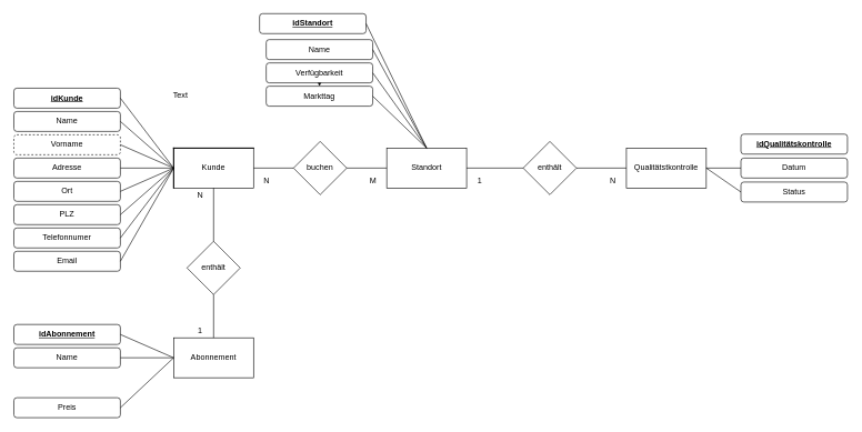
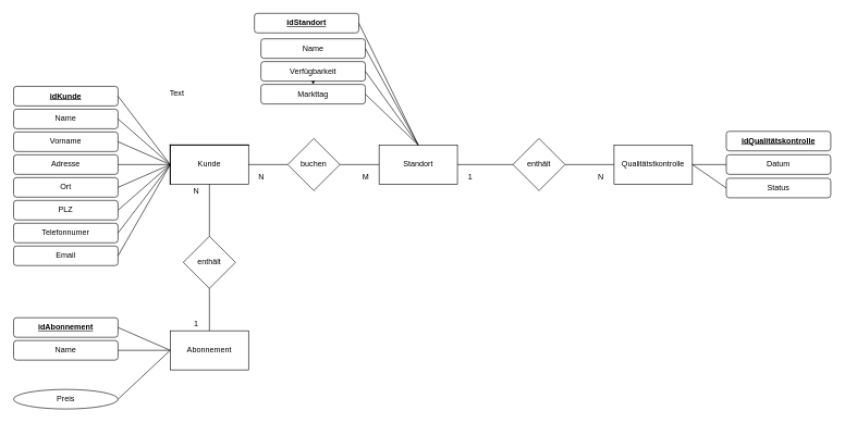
  <mxCell id="0" />
  <mxCell id="1" parent="0" />
  <mxCell id="2" value="Kunde" style="rounded=0;whiteSpace=wrap;html=1;" parent="1" vertex="1"><mxGeometry x="260" y="222" width="120" height="60" as="geometry" /></mxCell>
  <mxCell id="3" value="&lt;b&gt;&lt;u&gt;idKunde&lt;/u&gt;&lt;/b&gt;" style="rounded=1;whiteSpace=wrap;html=1;" parent="1" vertex="1"><mxGeometry x="20" y="132" width="160" height="30" as="geometry" /></mxCell>
  <mxCell id="4" value="Name" style="rounded=1;whiteSpace=wrap;html=1;" parent="1" vertex="1"><mxGeometry x="20" y="167" width="160" height="30" as="geometry" /></mxCell>
- <mxCell id="5" value="Vorname" style="rounded=1;whiteSpace=wrap;html=1;dashed=1;" parent="1" vertex="1"><mxGeometry x="20" y="202" width="160" height="30" as="geometry" /></mxCell>
+ <mxCell id="5" value="Vorname" style="rounded=1;whiteSpace=wrap;html=1;" parent="1" vertex="1"><mxGeometry x="20" y="202" width="160" height="30" as="geometry" /></mxCell>
  <mxCell id="6" value="Adresse" style="rounded=1;whiteSpace=wrap;html=1;" parent="1" vertex="1"><mxGeometry x="20" y="237" width="160" height="30" as="geometry" /></mxCell>
  <mxCell id="7" value="Ort" style="rounded=1;whiteSpace=wrap;html=1;" parent="1" vertex="1"><mxGeometry x="20" y="272" width="160" height="30" as="geometry" /></mxCell>
  <mxCell id="8" value="PLZ" style="rounded=1;whiteSpace=wrap;html=1;" parent="1" vertex="1"><mxGeometry x="20" y="307" width="160" height="30" as="geometry" /></mxCell>
  <mxCell id="9" value="Telefonnumer" style="rounded=1;whiteSpace=wrap;html=1;" parent="1" vertex="1"><mxGeometry x="20" y="342" width="160" height="30" as="geometry" /></mxCell>
  <mxCell id="10" value="Email" style="rounded=1;whiteSpace=wrap;html=1;" parent="1" vertex="1"><mxGeometry x="20" y="377" width="160" height="30" as="geometry" /></mxCell>
  <mxCell id="11" value="" style="endArrow=none;html=1;exitX=1;exitY=0.5;exitDx=0;exitDy=0;entryX=0;entryY=0.5;entryDx=0;entryDy=0;" parent="1" source="3" target="2" edge="1"><mxGeometry width="50" height="50" relative="1" as="geometry"><mxPoint x="300" y="282" as="sourcePoint" /><mxPoint x="350" y="232" as="targetPoint" /><Array as="points" /></mxGeometry></mxCell>
  <mxCell id="12" value="" style="shape=partialRectangle;whiteSpace=wrap;html=1;bottom=0;right=0;fillColor=none;" parent="1" vertex="1"><mxGeometry x="260" y="222" width="120" height="60" as="geometry" /></mxCell>
  <mxCell id="13" value="" style="shape=partialRectangle;whiteSpace=wrap;html=1;bottom=0;right=0;fillColor=none;" parent="1" vertex="1"><mxGeometry x="260" y="222" width="120" height="60" as="geometry" /></mxCell>
  <mxCell id="14" value="" style="endArrow=none;html=1;exitX=0;exitY=0.5;exitDx=0;exitDy=0;entryX=1;entryY=0.5;entryDx=0;entryDy=0;" parent="1" source="13" target="4" edge="1"><mxGeometry width="50" height="50" relative="1" as="geometry"><mxPoint x="300" y="282" as="sourcePoint" /><mxPoint x="350" y="232" as="targetPoint" /></mxGeometry></mxCell>
  <mxCell id="15" value="" style="endArrow=none;html=1;exitX=1;exitY=0.5;exitDx=0;exitDy=0;entryX=0;entryY=0.5;entryDx=0;entryDy=0;" parent="1" source="5" target="13" edge="1"><mxGeometry width="50" height="50" relative="1" as="geometry"><mxPoint x="300" y="282" as="sourcePoint" /><mxPoint x="260" y="262" as="targetPoint" /></mxGeometry></mxCell>
  <mxCell id="16" value="" style="endArrow=none;html=1;exitX=1;exitY=0.5;exitDx=0;exitDy=0;entryX=0;entryY=0.5;entryDx=0;entryDy=0;" parent="1" source="6" target="13" edge="1"><mxGeometry width="50" height="50" relative="1" as="geometry"><mxPoint x="300" y="282" as="sourcePoint" /><mxPoint x="350" y="232" as="targetPoint" /></mxGeometry></mxCell>
  <mxCell id="17" value="" style="endArrow=none;html=1;entryX=0;entryY=0.5;entryDx=0;entryDy=0;exitX=1;exitY=0.5;exitDx=0;exitDy=0;" parent="1" source="7" target="13" edge="1"><mxGeometry width="50" height="50" relative="1" as="geometry"><mxPoint x="300" y="282" as="sourcePoint" /><mxPoint x="350" y="232" as="targetPoint" /></mxGeometry></mxCell>
  <mxCell id="18" value="" style="endArrow=none;html=1;exitX=1;exitY=0.5;exitDx=0;exitDy=0;" parent="1" source="8" edge="1"><mxGeometry width="50" height="50" relative="1" as="geometry"><mxPoint x="300" y="382" as="sourcePoint" /><mxPoint x="260" y="252" as="targetPoint" /></mxGeometry></mxCell>
  <mxCell id="19" value="" style="endArrow=none;html=1;exitX=1;exitY=0.5;exitDx=0;exitDy=0;entryX=0;entryY=0.5;entryDx=0;entryDy=0;" parent="1" source="9" target="13" edge="1"><mxGeometry width="50" height="50" relative="1" as="geometry"><mxPoint x="300" y="382" as="sourcePoint" /><mxPoint x="350" y="332" as="targetPoint" /></mxGeometry></mxCell>
  <mxCell id="20" value="" style="endArrow=none;html=1;entryX=0;entryY=0.5;entryDx=0;entryDy=0;exitX=1;exitY=0.5;exitDx=0;exitDy=0;" parent="1" source="10" target="13" edge="1"><mxGeometry width="50" height="50" relative="1" as="geometry"><mxPoint x="300" y="382" as="sourcePoint" /><mxPoint x="350" y="332" as="targetPoint" /></mxGeometry></mxCell>
  <mxCell id="21" value="buchen" style="rhombus;whiteSpace=wrap;html=1;" parent="1" vertex="1"><mxGeometry x="440" y="212" width="80" height="80" as="geometry" /></mxCell>
  <mxCell id="22" value="" style="endArrow=none;html=1;exitX=1;exitY=0.5;exitDx=0;exitDy=0;entryX=0;entryY=0.5;entryDx=0;entryDy=0;" parent="1" source="13" target="21" edge="1"><mxGeometry width="50" height="50" relative="1" as="geometry"><mxPoint x="690" y="382" as="sourcePoint" /><mxPoint x="740" y="332" as="targetPoint" /></mxGeometry></mxCell>
  <mxCell id="23" value="Standort" style="rounded=0;whiteSpace=wrap;html=1;" parent="1" vertex="1"><mxGeometry x="580" y="222" width="120" height="60" as="geometry" /></mxCell>
  <mxCell id="24" value="" style="endArrow=none;html=1;exitX=1;exitY=0.5;exitDx=0;exitDy=0;entryX=0;entryY=0.5;entryDx=0;entryDy=0;" parent="1" source="21" target="23" edge="1"><mxGeometry width="50" height="50" relative="1" as="geometry"><mxPoint x="690" y="382" as="sourcePoint" /><mxPoint x="740" y="332" as="targetPoint" /></mxGeometry></mxCell>
  <mxCell id="25" value="enthält" style="rhombus;whiteSpace=wrap;html=1;" parent="1" vertex="1"><mxGeometry x="280" y="362" width="80" height="80" as="geometry" /></mxCell>
  <mxCell id="26" value="" style="endArrow=none;html=1;exitX=0.5;exitY=0;exitDx=0;exitDy=0;entryX=0.5;entryY=1;entryDx=0;entryDy=0;" parent="1" source="25" target="13" edge="1"><mxGeometry width="50" height="50" relative="1" as="geometry"><mxPoint x="690" y="382" as="sourcePoint" /><mxPoint x="740" y="332" as="targetPoint" /></mxGeometry></mxCell>
  <mxCell id="27" value="Abonnement" style="rounded=0;whiteSpace=wrap;html=1;" parent="1" vertex="1"><mxGeometry x="260" y="507" width="120" height="60" as="geometry" /></mxCell>
  <mxCell id="28" value="" style="endArrow=none;html=1;exitX=0.5;exitY=1;exitDx=0;exitDy=0;entryX=0.5;entryY=0;entryDx=0;entryDy=0;" parent="1" source="25" target="27" edge="1"><mxGeometry width="50" height="50" relative="1" as="geometry"><mxPoint x="310" y="312" as="sourcePoint" /><mxPoint x="360" y="262" as="targetPoint" /></mxGeometry></mxCell>
  <mxCell id="29" value="Name" style="rounded=1;whiteSpace=wrap;html=1;" parent="1" vertex="1"><mxGeometry x="20" y="522" width="160" height="30" as="geometry" /></mxCell>
  <mxCell id="30" value="&lt;b&gt;&lt;u&gt;idAbonnement&lt;/u&gt;&lt;/b&gt;" style="rounded=1;whiteSpace=wrap;html=1;" parent="1" vertex="1"><mxGeometry x="20" y="487" width="160" height="30" as="geometry" /></mxCell>
  <mxCell id="31" value="" style="endArrow=none;html=1;entryX=0;entryY=0.5;entryDx=0;entryDy=0;" parent="1" target="27" edge="1"><mxGeometry width="50" height="50" relative="1" as="geometry"><mxPoint x="180" y="502" as="sourcePoint" /><mxPoint x="320" y="462" as="targetPoint" /></mxGeometry></mxCell>
  <mxCell id="32" value="" style="endArrow=none;html=1;exitX=1;exitY=0.5;exitDx=0;exitDy=0;entryX=0;entryY=0.5;entryDx=0;entryDy=0;" parent="1" source="29" edge="1" target="27"><mxGeometry width="50" height="50" relative="1" as="geometry"><mxPoint x="270" y="512" as="sourcePoint" /><mxPoint x="260" y="462" as="targetPoint" /></mxGeometry></mxCell>
  <mxCell id="33" value="enthält" style="rhombus;whiteSpace=wrap;html=1;" parent="1" vertex="1"><mxGeometry x="785" y="212" width="80" height="80" as="geometry" /></mxCell>
  <mxCell id="34" value="" style="endArrow=none;html=1;exitX=1;exitY=0.5;exitDx=0;exitDy=0;entryX=0;entryY=0.5;entryDx=0;entryDy=0;" parent="1" source="23" target="33" edge="1"><mxGeometry width="50" height="50" relative="1" as="geometry"><mxPoint x="870" y="382" as="sourcePoint" /><mxPoint x="920" y="332" as="targetPoint" /></mxGeometry></mxCell>
  <mxCell id="35" value="Qualitätstkontrolle" style="rounded=0;whiteSpace=wrap;html=1;" parent="1" vertex="1"><mxGeometry x="940" y="222" width="120" height="60" as="geometry" /></mxCell>
  <mxCell id="36" value="" style="endArrow=none;html=1;exitX=1;exitY=0.5;exitDx=0;exitDy=0;entryX=0;entryY=0.5;entryDx=0;entryDy=0;" parent="1" source="33" target="35" edge="1"><mxGeometry width="50" height="50" relative="1" as="geometry"><mxPoint x="870" y="282" as="sourcePoint" /><mxPoint x="920" y="232" as="targetPoint" /></mxGeometry></mxCell>
  <mxCell id="37" value="&lt;b&gt;&lt;u&gt;idQualitätskontrolle&lt;/u&gt;&lt;/b&gt;" style="rounded=1;whiteSpace=wrap;html=1;" parent="1" vertex="1"><mxGeometry x="1112" y="201" width="160" height="30" as="geometry" /></mxCell>
  <mxCell id="38" value="Datum" style="rounded=1;whiteSpace=wrap;html=1;" parent="1" vertex="1"><mxGeometry x="1112" y="237" width="160" height="30" as="geometry" /></mxCell>
  <mxCell id="39" value="" style="endArrow=none;html=1;entryX=0;entryY=0.5;entryDx=0;entryDy=0;exitX=1;exitY=0.5;exitDx=0;exitDy=0;" parent="1" source="35" target="38" edge="1"><mxGeometry width="50" height="50" relative="1" as="geometry"><mxPoint x="1060" y="332" as="sourcePoint" /><mxPoint x="1110" y="282" as="targetPoint" /></mxGeometry></mxCell>
  <mxCell id="40" value="N" style="text;html=1;strokeColor=none;fillColor=none;align=center;verticalAlign=middle;whiteSpace=wrap;rounded=0;" parent="1" vertex="1"><mxGeometry x="380" y="262" width="40" height="20" as="geometry" /></mxCell>
  <mxCell id="41" value="M" style="text;html=1;strokeColor=none;fillColor=none;align=center;verticalAlign=middle;whiteSpace=wrap;rounded=0;" parent="1" vertex="1"><mxGeometry x="540" y="262" width="40" height="20" as="geometry" /></mxCell>
  <mxCell id="42" value="1" style="text;html=1;strokeColor=none;fillColor=none;align=center;verticalAlign=middle;whiteSpace=wrap;rounded=0;" parent="1" vertex="1"><mxGeometry x="700" y="262" width="40" height="20" as="geometry" /></mxCell>
  <mxCell id="43" value="N" style="text;html=1;strokeColor=none;fillColor=none;align=center;verticalAlign=middle;whiteSpace=wrap;rounded=0;" parent="1" vertex="1"><mxGeometry x="900" y="262" width="40" height="20" as="geometry" /></mxCell>
  <mxCell id="44" value="N" style="text;html=1;strokeColor=none;fillColor=none;align=center;verticalAlign=middle;whiteSpace=wrap;rounded=0;" parent="1" vertex="1"><mxGeometry x="280" y="283" width="40" height="20" as="geometry" /></mxCell>
  <mxCell id="45" value="1" style="text;html=1;strokeColor=none;fillColor=none;align=center;verticalAlign=middle;whiteSpace=wrap;rounded=0;" parent="1" vertex="1"><mxGeometry x="280" y="487" width="40" height="20" as="geometry" /></mxCell>
  <mxCell id="46" value="Status" style="rounded=1;whiteSpace=wrap;html=1;" parent="1" vertex="1"><mxGeometry x="1112" y="273" width="160" height="30" as="geometry" /></mxCell>
  <mxCell id="47" value="" style="endArrow=none;html=1;entryX=0;entryY=0.5;entryDx=0;entryDy=0;exitX=1;exitY=0.5;exitDx=0;exitDy=0;" parent="1" source="35" target="46" edge="1"><mxGeometry width="50" height="50" relative="1" as="geometry"><mxPoint x="1030" y="402" as="sourcePoint" /><mxPoint x="1080" y="352" as="targetPoint" /></mxGeometry></mxCell>
- <mxCell id="48" value="Preis" style="rounded=1;whiteSpace=wrap;html=1;" parent="1" vertex="1"><mxGeometry x="20" y="597" width="160" height="30" as="geometry" /></mxCell>
+ <mxCell id="48" value="Preis" style="ellipse;whiteSpace=wrap;html=1;" parent="1" vertex="1"><mxGeometry x="20" y="597" width="160" height="30" as="geometry" /></mxCell>
  <mxCell id="49" value="" style="endArrow=none;html=1;exitX=1;exitY=0.5;exitDx=0;exitDy=0;entryX=0;entryY=0.5;entryDx=0;entryDy=0;" parent="1" source="48" edge="1" target="27"><mxGeometry width="50" height="50" relative="1" as="geometry"><mxPoint x="190" y="582" as="sourcePoint" /><mxPoint x="260" y="462" as="targetPoint" /></mxGeometry></mxCell>
  <mxCell id="50" value="&lt;b&gt;&lt;u&gt;idStandort&lt;/u&gt;&lt;/b&gt;" style="rounded=1;whiteSpace=wrap;html=1;" parent="1" vertex="1"><mxGeometry x="389" y="20" width="160" height="30" as="geometry" /></mxCell>
  <mxCell id="51" value="Name" style="rounded=1;whiteSpace=wrap;html=1;" parent="1" vertex="1"><mxGeometry x="399" y="59" width="160" height="30" as="geometry" /></mxCell>
  <mxCell id="52" value="" style="edgeStyle=none;rounded=0;orthogonalLoop=1;jettySize=auto;html=1;" parent="1" source="53" target="54" edge="1"><mxGeometry relative="1" as="geometry" /></mxCell>
  <mxCell id="53" value="Verfügbarkeit" style="rounded=1;whiteSpace=wrap;html=1;" parent="1" vertex="1"><mxGeometry x="399" y="94" width="160" height="30" as="geometry" /></mxCell>
  <mxCell id="54" value="Markttag" style="rounded=1;whiteSpace=wrap;html=1;" parent="1" vertex="1"><mxGeometry x="399" y="129" width="160" height="30" as="geometry" /></mxCell>
  <mxCell id="55" value="" style="endArrow=none;html=1;entryX=1;entryY=0.5;entryDx=0;entryDy=0;exitX=0.5;exitY=0;exitDx=0;exitDy=0;" parent="1" source="23" target="50" edge="1"><mxGeometry width="50" height="50" relative="1" as="geometry"><mxPoint x="570" y="182" as="sourcePoint" /><mxPoint x="620" y="132" as="targetPoint" /></mxGeometry></mxCell>
  <mxCell id="56" value="" style="endArrow=none;html=1;exitX=0.5;exitY=0;exitDx=0;exitDy=0;entryX=1;entryY=0.5;entryDx=0;entryDy=0;" parent="1" source="23" target="51" edge="1"><mxGeometry width="50" height="50" relative="1" as="geometry"><mxPoint x="570" y="182" as="sourcePoint" /><mxPoint x="690" y="81" as="targetPoint" /></mxGeometry></mxCell>
  <mxCell id="57" value="" style="endArrow=none;html=1;entryX=1;entryY=0.5;entryDx=0;entryDy=0;exitX=0.5;exitY=0;exitDx=0;exitDy=0;" parent="1" source="23" target="53" edge="1"><mxGeometry width="50" height="50" relative="1" as="geometry"><mxPoint x="570" y="182" as="sourcePoint" /><mxPoint x="620" y="132" as="targetPoint" /></mxGeometry></mxCell>
  <mxCell id="58" value="" style="endArrow=none;html=1;entryX=1;entryY=0.5;entryDx=0;entryDy=0;exitX=0.5;exitY=0;exitDx=0;exitDy=0;" parent="1" source="23" target="54" edge="1"><mxGeometry width="50" height="50" relative="1" as="geometry"><mxPoint x="658" y="205" as="sourcePoint" /><mxPoint x="638" y="125" as="targetPoint" /></mxGeometry></mxCell>
  <mxCell id="59" value="Text" style="text;html=1;align=center;verticalAlign=middle;resizable=0;points=[];autosize=1;" vertex="1" parent="1"><mxGeometry x="250" y="132" width="40" height="20" as="geometry" /></mxCell>
